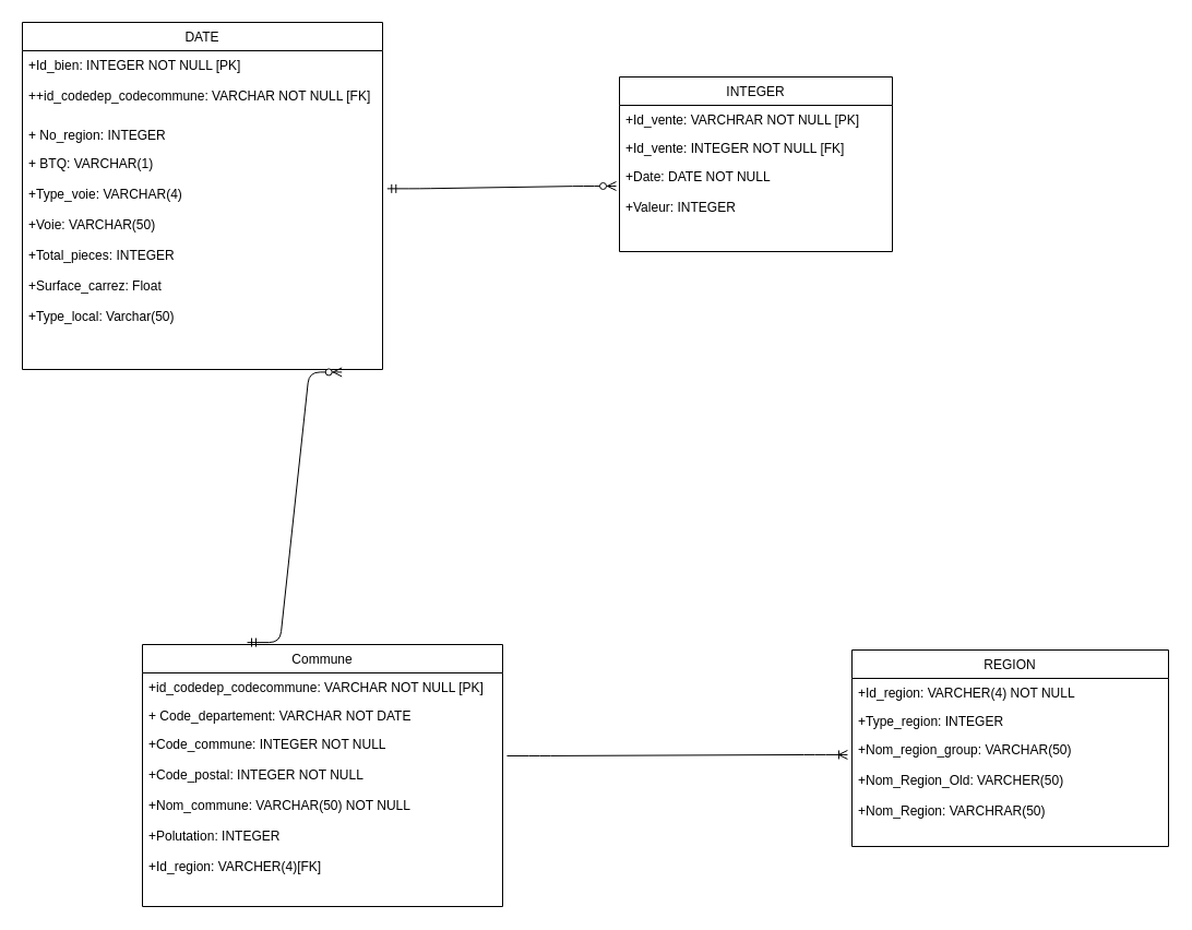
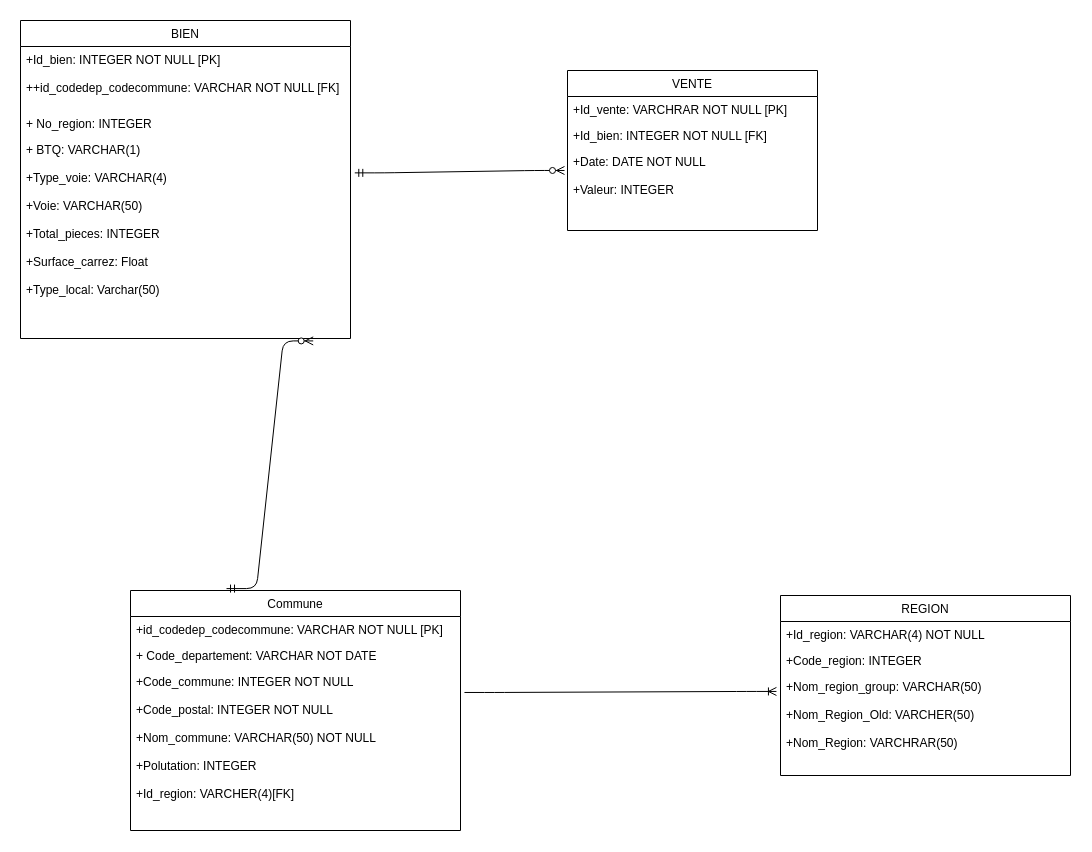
  <mxCell id="0" />
  <mxCell id="1" parent="0" />
- <mxCell id="2" value="INTEGER" style="swimlane;fontStyle=0;childLayout=stackLayout;horizontal=1;startSize=26;fillColor=none;horizontalStack=0;resizeParent=1;resizeParentMax=0;resizeLast=0;collapsible=1;marginBottom=0;" vertex="1" parent="1"><mxGeometry x="567" y="70" width="250" height="160" as="geometry" /></mxCell>
+ <mxCell id="2" value="VENTE" style="swimlane;fontStyle=0;childLayout=stackLayout;horizontal=1;startSize=26;fillColor=none;horizontalStack=0;resizeParent=1;resizeParentMax=0;resizeLast=0;collapsible=1;marginBottom=0;" vertex="1" parent="1"><mxGeometry x="567" y="70" width="250" height="160" as="geometry" /></mxCell>
  <mxCell id="3" value="+Id_vente: VARCHRAR NOT NULL [PK]" style="text;strokeColor=none;fillColor=none;align=left;verticalAlign=top;spacingLeft=4;spacingRight=4;overflow=hidden;rotatable=0;points=[[0,0.5],[1,0.5]];portConstraint=eastwest;" vertex="1" parent="2"><mxGeometry y="26" width="250" height="26" as="geometry" /></mxCell>
- <mxCell id="4" value="+Id_vente: INTEGER NOT NULL [FK]" style="text;strokeColor=none;fillColor=none;align=left;verticalAlign=top;spacingLeft=4;spacingRight=4;overflow=hidden;rotatable=0;points=[[0,0.5],[1,0.5]];portConstraint=eastwest;" vertex="1" parent="2"><mxGeometry y="52" width="250" height="26" as="geometry" /></mxCell>
+ <mxCell id="4" value="+Id_bien: INTEGER NOT NULL [FK]" style="text;strokeColor=none;fillColor=none;align=left;verticalAlign=top;spacingLeft=4;spacingRight=4;overflow=hidden;rotatable=0;points=[[0,0.5],[1,0.5]];portConstraint=eastwest;" vertex="1" parent="2"><mxGeometry y="52" width="250" height="26" as="geometry" /></mxCell>
  <mxCell id="5" value="+Date: DATE NOT NULL&#10;&#10;+Valeur: INTEGER" style="text;strokeColor=none;fillColor=none;align=left;verticalAlign=top;spacingLeft=4;spacingRight=4;overflow=hidden;rotatable=0;points=[[0,0.5],[1,0.5]];portConstraint=eastwest;" vertex="1" parent="2"><mxGeometry y="78" width="250" height="82" as="geometry" /></mxCell>
- <mxCell id="6" value="DATE" style="swimlane;fontStyle=0;childLayout=stackLayout;horizontal=1;startSize=26;fillColor=none;horizontalStack=0;resizeParent=1;resizeParentMax=0;resizeLast=0;collapsible=1;marginBottom=0;" vertex="1" parent="1"><mxGeometry x="20" y="20" width="330" height="318" as="geometry" /></mxCell>
+ <mxCell id="6" value="BIEN" style="swimlane;fontStyle=0;childLayout=stackLayout;horizontal=1;startSize=26;fillColor=none;horizontalStack=0;resizeParent=1;resizeParentMax=0;resizeLast=0;collapsible=1;marginBottom=0;" vertex="1" parent="1"><mxGeometry x="20" y="20" width="330" height="318" as="geometry" /></mxCell>
  <mxCell id="7" value="+Id_bien: INTEGER NOT NULL [PK]&#10;&#10;++id_codedep_codecommune: VARCHAR NOT NULL [FK]&#10;&#10;" style="text;strokeColor=none;fillColor=none;align=left;verticalAlign=top;spacingLeft=4;spacingRight=4;overflow=hidden;rotatable=0;points=[[0,0.5],[1,0.5]];portConstraint=eastwest;" vertex="1" parent="6"><mxGeometry y="26" width="330" height="64" as="geometry" /></mxCell>
  <mxCell id="8" value="+ No_region: INTEGER" style="text;strokeColor=none;fillColor=none;align=left;verticalAlign=top;spacingLeft=4;spacingRight=4;overflow=hidden;rotatable=0;points=[[0,0.5],[1,0.5]];portConstraint=eastwest;" vertex="1" parent="6"><mxGeometry y="90" width="330" height="26" as="geometry" /></mxCell>
  <mxCell id="9" value="+ BTQ: VARCHAR(1)&#10;&#10;+Type_voie: VARCHAR(4)&#10;&#10;+Voie: VARCHAR(50)&#10;&#10;+Total_pieces: INTEGER&#10;&#10;+Surface_carrez: Float&#10;&#10;+Type_local: Varchar(50)" style="text;strokeColor=none;fillColor=none;align=left;verticalAlign=top;spacingLeft=4;spacingRight=4;overflow=hidden;rotatable=0;points=[[0,0.5],[1,0.5]];portConstraint=eastwest;" vertex="1" parent="6"><mxGeometry y="116" width="330" height="202" as="geometry" /></mxCell>
  <mxCell id="10" value="Commune" style="swimlane;fontStyle=0;childLayout=stackLayout;horizontal=1;startSize=26;fillColor=none;horizontalStack=0;resizeParent=1;resizeParentMax=0;resizeLast=0;collapsible=1;marginBottom=0;" vertex="1" parent="1"><mxGeometry x="130" y="590" width="330" height="240" as="geometry" /></mxCell>
  <mxCell id="11" value="+id_codedep_codecommune: VARCHAR NOT NULL [PK]" style="text;strokeColor=none;fillColor=none;align=left;verticalAlign=top;spacingLeft=4;spacingRight=4;overflow=hidden;rotatable=0;points=[[0,0.5],[1,0.5]];portConstraint=eastwest;" vertex="1" parent="10"><mxGeometry y="26" width="330" height="26" as="geometry" /></mxCell>
  <mxCell id="12" value="+ Code_departement: VARCHAR NOT DATE" style="text;strokeColor=none;fillColor=none;align=left;verticalAlign=top;spacingLeft=4;spacingRight=4;overflow=hidden;rotatable=0;points=[[0,0.5],[1,0.5]];portConstraint=eastwest;" vertex="1" parent="10"><mxGeometry y="52" width="330" height="26" as="geometry" /></mxCell>
  <mxCell id="13" value="+Code_commune: INTEGER NOT NULL&#10;&#10;+Code_postal: INTEGER NOT NULL&#10;&#10;+Nom_commune: VARCHAR(50) NOT NULL&#10;&#10;+Polutation: INTEGER&#10;&#10;+Id_region: VARCHER(4)[FK]&#10;&#10;" style="text;strokeColor=none;fillColor=none;align=left;verticalAlign=top;spacingLeft=4;spacingRight=4;overflow=hidden;rotatable=0;points=[[0,0.5],[1,0.5]];portConstraint=eastwest;" vertex="1" parent="10"><mxGeometry y="78" width="330" height="162" as="geometry" /></mxCell>
  <mxCell id="14" value="REGION" style="swimlane;fontStyle=0;childLayout=stackLayout;horizontal=1;startSize=26;fillColor=none;horizontalStack=0;resizeParent=1;resizeParentMax=0;resizeLast=0;collapsible=1;marginBottom=0;" vertex="1" parent="1"><mxGeometry x="780" y="595" width="290" height="180" as="geometry" /></mxCell>
- <mxCell id="15" value="+Id_region: VARCHER(4) NOT NULL" style="text;strokeColor=none;fillColor=none;align=left;verticalAlign=top;spacingLeft=4;spacingRight=4;overflow=hidden;rotatable=0;points=[[0,0.5],[1,0.5]];portConstraint=eastwest;" vertex="1" parent="14"><mxGeometry y="26" width="290" height="26" as="geometry" /></mxCell>
- <mxCell id="16" value="+Type_region: INTEGER" style="text;strokeColor=none;fillColor=none;align=left;verticalAlign=top;spacingLeft=4;spacingRight=4;overflow=hidden;rotatable=0;points=[[0,0.5],[1,0.5]];portConstraint=eastwest;" vertex="1" parent="14"><mxGeometry y="52" width="290" height="26" as="geometry" /></mxCell>
+ <mxCell id="15" value="+Id_region: VARCHAR(4) NOT NULL" style="text;strokeColor=none;fillColor=none;align=left;verticalAlign=top;spacingLeft=4;spacingRight=4;overflow=hidden;rotatable=0;points=[[0,0.5],[1,0.5]];portConstraint=eastwest;" vertex="1" parent="14"><mxGeometry y="26" width="290" height="26" as="geometry" /></mxCell>
+ <mxCell id="16" value="+Code_region: INTEGER" style="text;strokeColor=none;fillColor=none;align=left;verticalAlign=top;spacingLeft=4;spacingRight=4;overflow=hidden;rotatable=0;points=[[0,0.5],[1,0.5]];portConstraint=eastwest;" vertex="1" parent="14"><mxGeometry y="52" width="290" height="26" as="geometry" /></mxCell>
  <mxCell id="17" value="+Nom_region_group: VARCHAR(50)&#10;&#10;+Nom_Region_Old: VARCHER(50)&#10;&#10;+Nom_Region: VARCHRAR(50)" style="text;strokeColor=none;fillColor=none;align=left;verticalAlign=top;spacingLeft=4;spacingRight=4;overflow=hidden;rotatable=0;points=[[0,0.5],[1,0.5]];portConstraint=eastwest;" vertex="1" parent="14"><mxGeometry y="78" width="290" height="102" as="geometry" /></mxCell>
  <mxCell id="18" value="" style="edgeStyle=entityRelationEdgeStyle;fontSize=12;html=1;endArrow=ERzeroToMany;startArrow=ERmandOne;exitX=1.013;exitY=0.18;exitDx=0;exitDy=0;exitPerimeter=0;entryX=-0.012;entryY=0.268;entryDx=0;entryDy=0;entryPerimeter=0;" edge="1" parent="1" source="9" target="5"><mxGeometry width="100" height="100" relative="1" as="geometry"><mxPoint x="280" y="130" as="sourcePoint" /><mxPoint x="460" y="130" as="targetPoint" /></mxGeometry></mxCell>
  <mxCell id="19" value="" style="edgeStyle=entityRelationEdgeStyle;fontSize=12;html=1;endArrow=ERzeroToMany;startArrow=ERmandOne;entryX=0.887;entryY=1.012;entryDx=0;entryDy=0;entryPerimeter=0;exitX=0.291;exitY=-0.008;exitDx=0;exitDy=0;exitPerimeter=0;" edge="1" parent="1" source="10" target="9"><mxGeometry width="100" height="100" relative="1" as="geometry"><mxPoint x="117" y="420" as="sourcePoint" /><mxPoint x="164" y="280" as="targetPoint" /></mxGeometry></mxCell>
  <mxCell id="20" value="" style="edgeStyle=entityRelationEdgeStyle;fontSize=12;html=1;endArrow=ERoneToMany;exitX=1.012;exitY=0.148;exitDx=0;exitDy=0;exitPerimeter=0;entryX=-0.014;entryY=0.176;entryDx=0;entryDy=0;entryPerimeter=0;" edge="1" parent="1" source="13" target="17"><mxGeometry width="100" height="100" relative="1" as="geometry"><mxPoint x="530" y="690" as="sourcePoint" /><mxPoint x="720" y="690" as="targetPoint" /></mxGeometry></mxCell>
